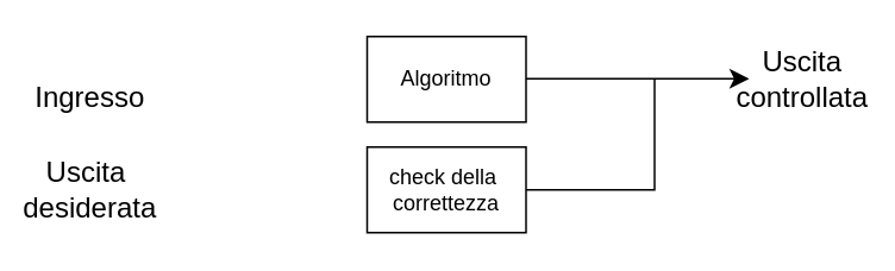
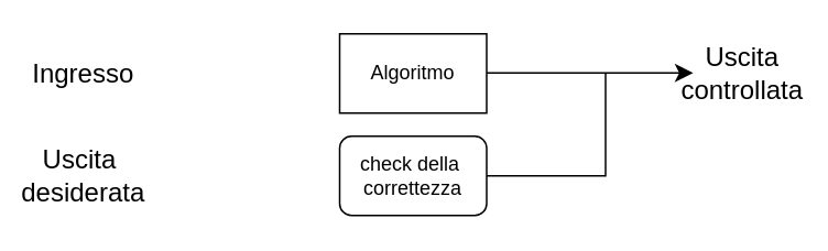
  <mxCell id="0" />
  <mxCell id="1" parent="0" />
- <mxCell id="2" value="Ingresso" style="text;html=1;align=center;verticalAlign=middle;whiteSpace=wrap;rounded=0;fontSize=16;" vertex="1" parent="1"><mxGeometry x="20" y="39" width="60" height="30" as="geometry" /></mxCell>
+ <mxCell id="2" value="Ingresso" style="text;html=1;align=center;verticalAlign=middle;whiteSpace=wrap;rounded=0;fontSize=16;" vertex="1" parent="1"><mxGeometry x="20" y="29" width="60" height="30" as="geometry" /></mxCell>
  <mxCell id="3" value="Uscita&amp;nbsp;&lt;div&gt;desiderata&lt;/div&gt;" style="text;html=1;align=center;verticalAlign=middle;whiteSpace=wrap;rounded=0;fontSize=16;" vertex="1" parent="1"><mxGeometry x="20" y="91" width="60" height="30" as="geometry" /></mxCell>
  <mxCell id="4" value="Algoritmo" style="rounded=0;whiteSpace=wrap;html=1;fillColor=none;" vertex="1" parent="1"><mxGeometry x="205" y="20" width="89" height="48" as="geometry" /></mxCell>
- <mxCell id="5" value="check della&amp;nbsp;&lt;div&gt;correttezza&lt;/div&gt;" style="rounded=0;whiteSpace=wrap;html=1;fillColor=none;" vertex="1" parent="1"><mxGeometry x="205" y="82" width="89" height="48" as="geometry" /></mxCell>
+ <mxCell id="5" value="check della&amp;nbsp;&lt;div&gt;correttezza&lt;/div&gt;" style="whiteSpace=wrap;html=1;fillColor=none;rounded=1;" vertex="1" parent="1"><mxGeometry x="205" y="82" width="89" height="48" as="geometry" /></mxCell>
  <mxCell id="6" value="Uscita controllata" style="text;html=1;align=center;verticalAlign=middle;whiteSpace=wrap;rounded=0;fontSize=16;" vertex="1" parent="1"><mxGeometry x="419" y="29" width="60" height="30" as="geometry" /></mxCell>
  <mxCell id="7" value="" style="endArrow=classic;html=1;rounded=0;fontSize=12;startSize=8;endSize=8;curved=1;exitX=1;exitY=0.5;exitDx=0;exitDy=0;entryX=0;entryY=0.5;entryDx=0;entryDy=0;" edge="1" parent="1"><mxGeometry width="50" height="50" relative="1" as="geometry"><mxPoint x="294" y="43.66" as="sourcePoint" /><mxPoint x="419" y="43.66" as="targetPoint" /></mxGeometry></mxCell>
  <mxCell id="8" value="" style="endArrow=none;html=1;rounded=0;fontSize=12;startSize=8;endSize=8;curved=0;entryX=1;entryY=0.5;entryDx=0;entryDy=0;" edge="1" parent="1" target="5"><mxGeometry width="50" height="50" relative="1" as="geometry"><mxPoint x="366" y="44" as="sourcePoint" /><mxPoint x="270" y="68" as="targetPoint" /><Array as="points"><mxPoint x="366" y="106" /></Array></mxGeometry></mxCell>
